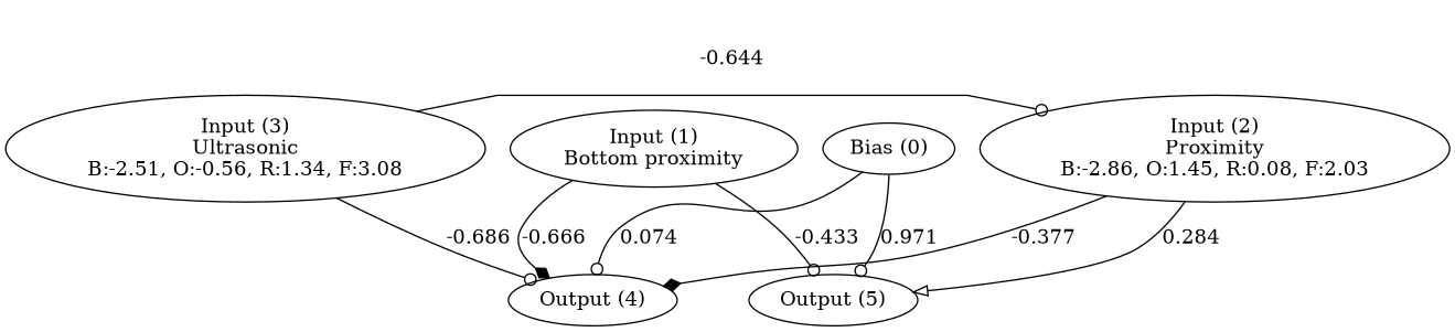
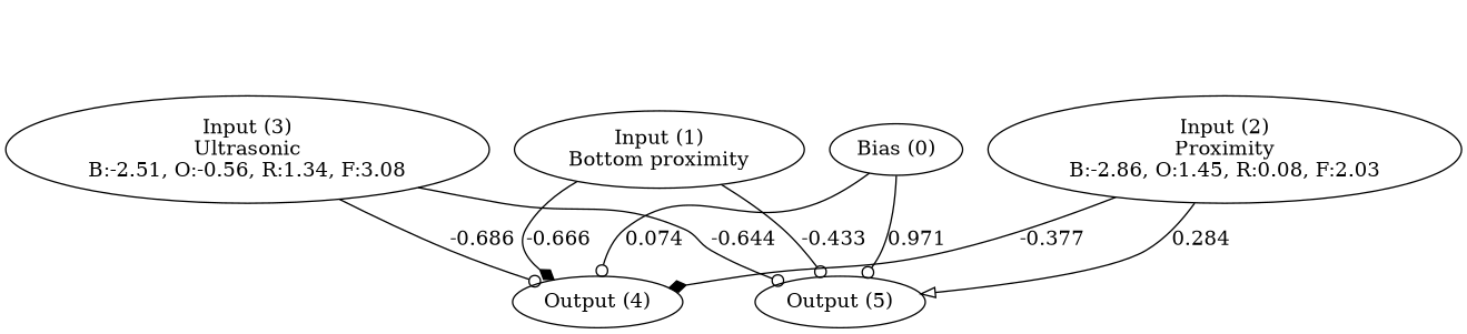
  digraph {
    edge [arrowhead=odot]
    n1 [label="Bias (0)"]
    n2 [label="Input (1)\nBottom proximity"]
    n3 [label="Input (2)\nProximity\nB:-2.86, O:1.45, R:0.08, F:2.03"]
    n4 [label="Input (3)\nUltrasonic\nB:-2.51, O:-0.56, R:1.34, F:3.08"]
    n5 [label="Output (4)"]
    n6 [label="Output (5)"]
    subgraph sub_1 {
      rank=same
      n1
      n2
      n3
      n4
    }
    subgraph sub_2 {
      rank=same
      n5
      n6
    }
    n1 -> n5 [label=0.074]
    n1 -> n6 [label=0.971]
    n2 -> n5 [arrowhead=diamond label=-0.666]
    n2 -> n6 [label=-0.433]
    n3 -> n5 [arrowhead=diamond label=-0.377]
    n3 -> n6 [arrowhead=onormal label=0.284]
    n4 -> n5 [label=-0.686]
-   n4 -> n3 [label=-0.644]
+   n4 -> n6 [label=-0.644]
  }
